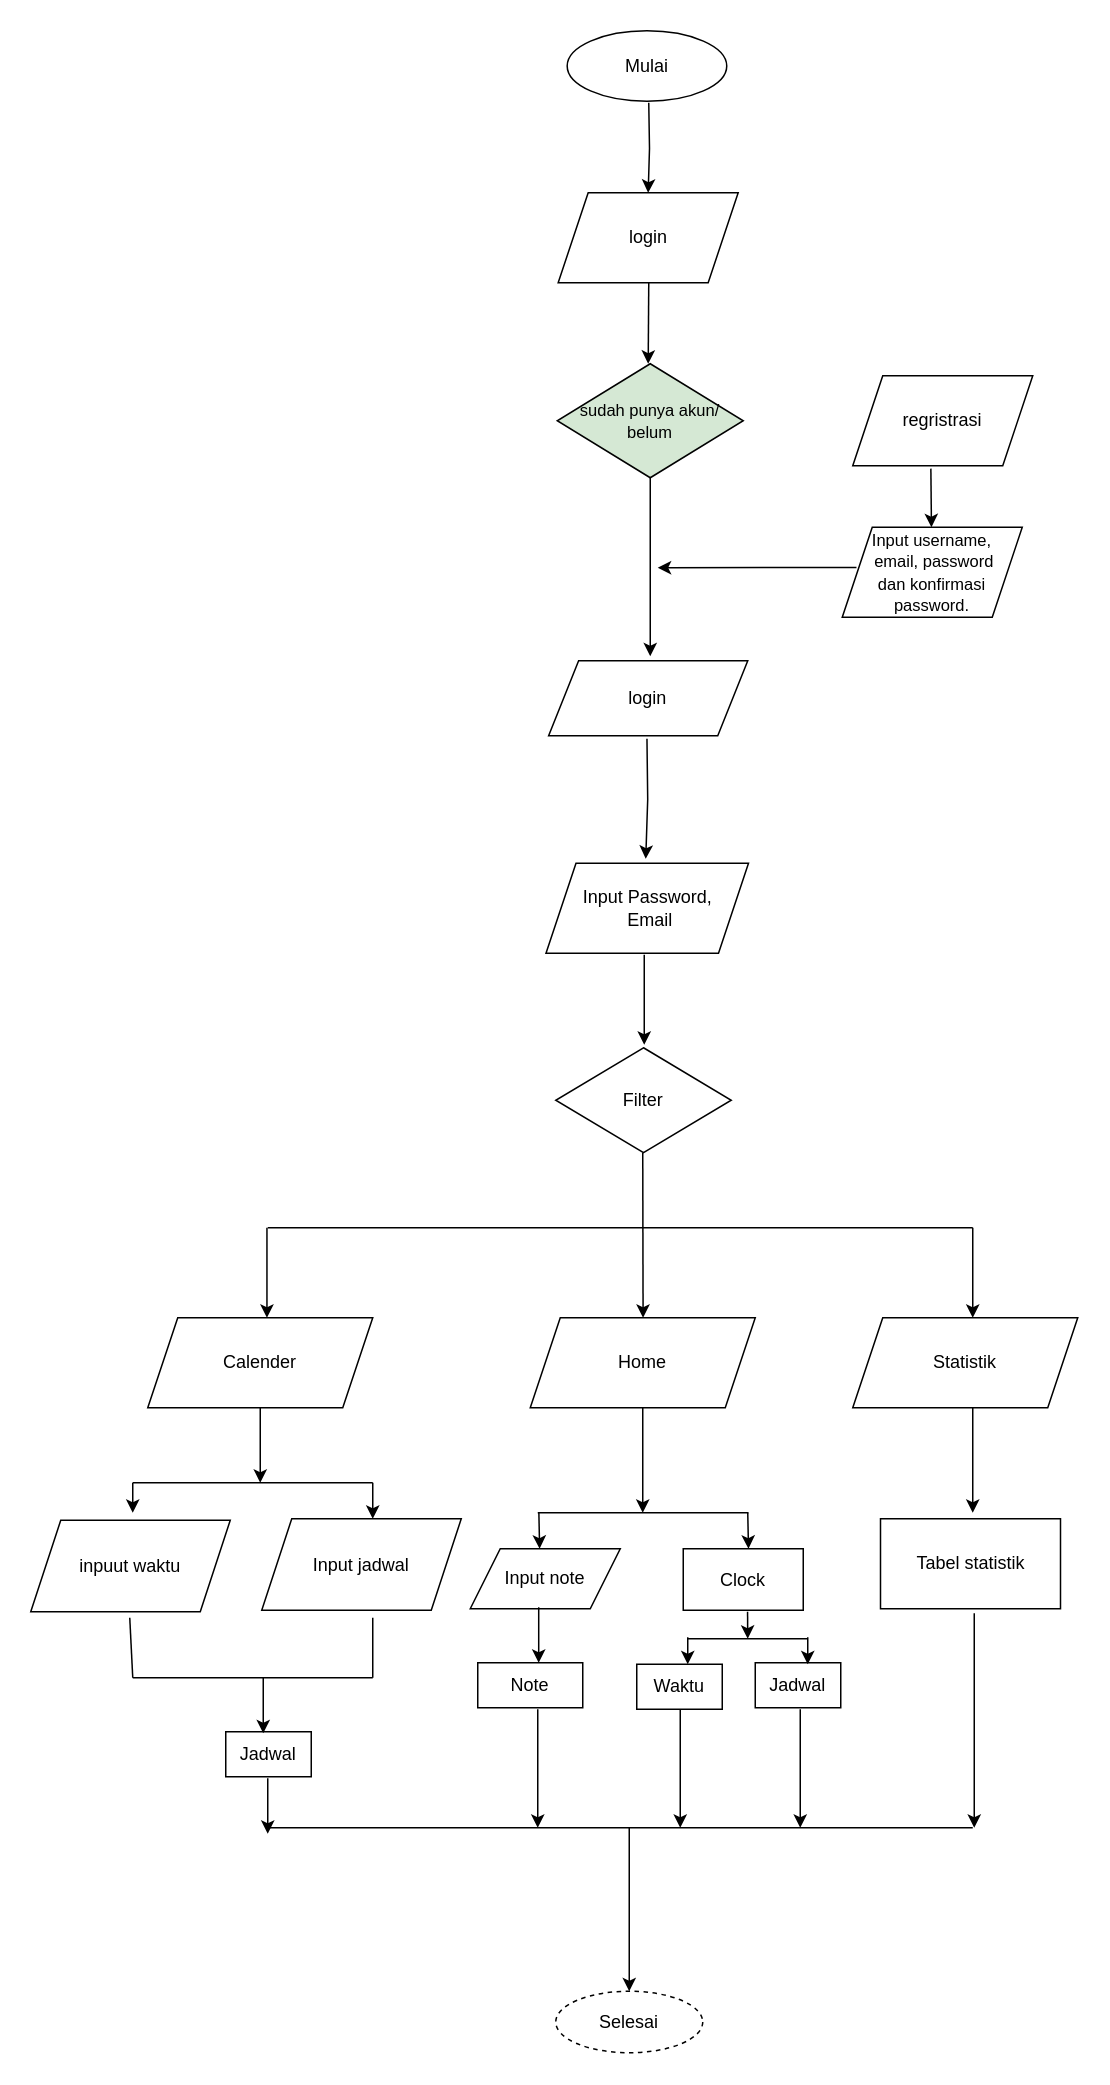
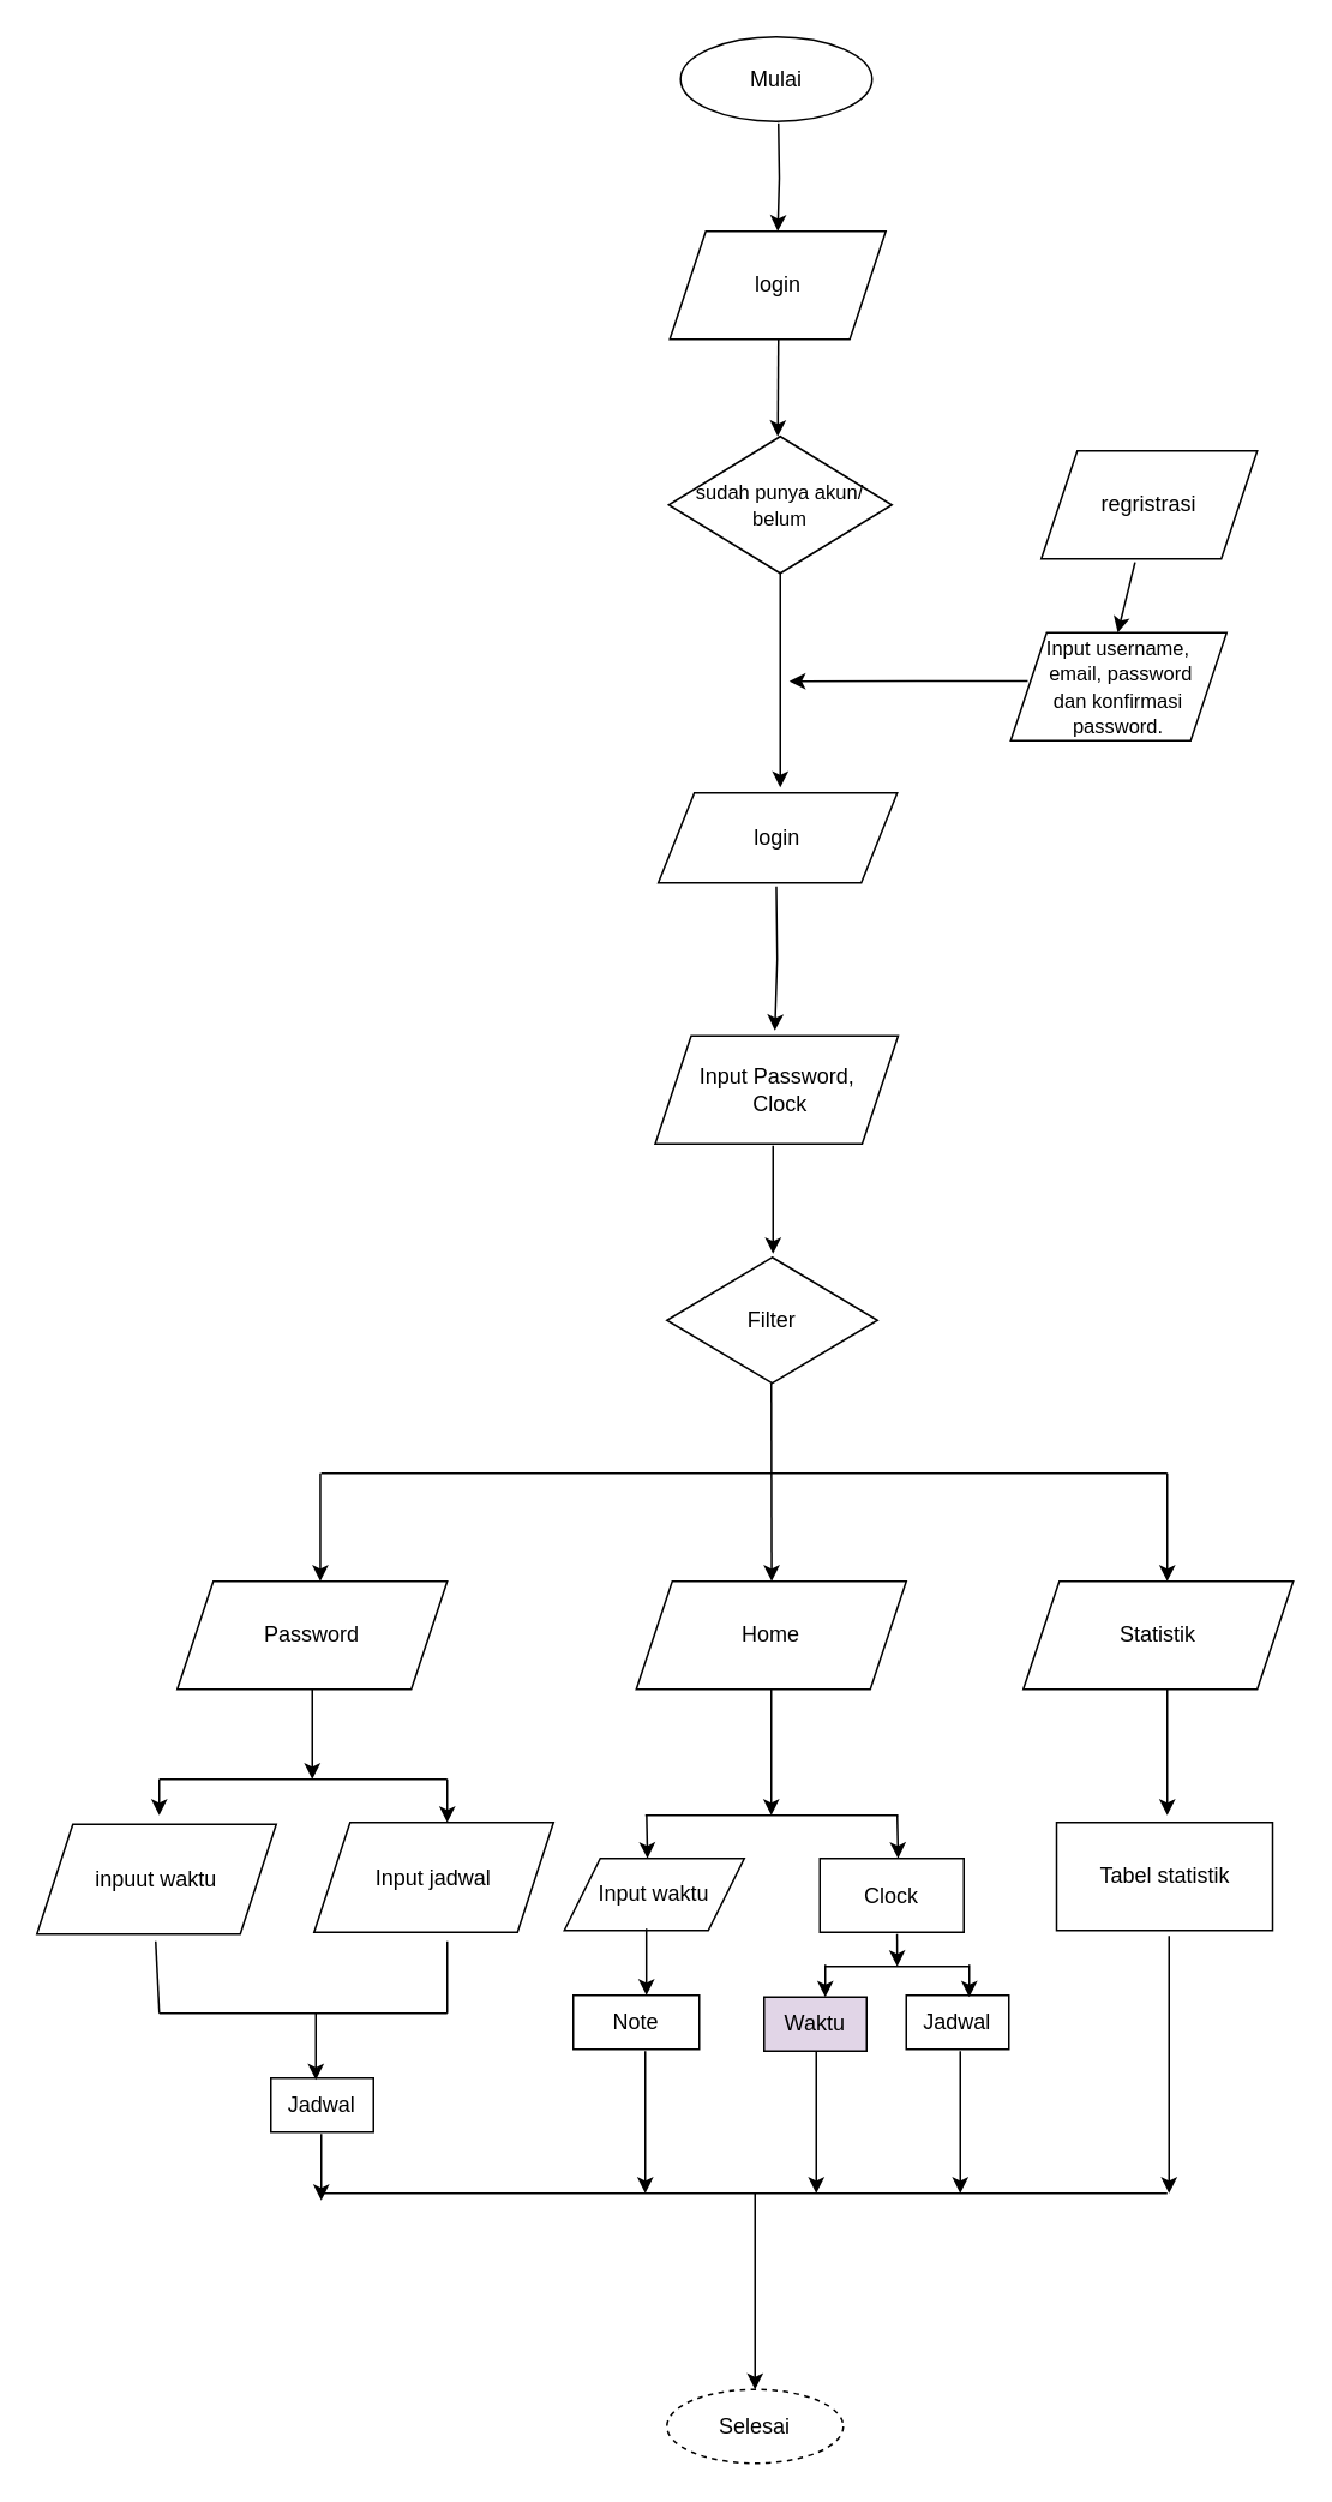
  <mxCell id="0" />
  <mxCell id="1" parent="0" />
  <mxCell id="2" style="edgeStyle=orthogonalEdgeStyle;rounded=0;orthogonalLoop=1;jettySize=auto;html=1;" parent="1" edge="1"><mxGeometry relative="1" as="geometry"><mxPoint x="431.62" y="128" as="targetPoint" /><mxPoint x="432" y="68" as="sourcePoint" /></mxGeometry></mxCell>
  <mxCell id="3" value="Mulai" style="ellipse;whiteSpace=wrap;html=1;" parent="1" vertex="1"><mxGeometry x="377.62" y="20" width="106.38" height="47" as="geometry" /></mxCell>
  <mxCell id="4" value="Input jadwal" style="shape=parallelogram;perimeter=parallelogramPerimeter;whiteSpace=wrap;html=1;fixedSize=1;" parent="1" vertex="1"><mxGeometry x="174" y="1012" width="133" height="61" as="geometry" /></mxCell>
  <mxCell id="5" value="" style="endArrow=none;html=1;rounded=0;" parent="1" edge="1"><mxGeometry width="50" height="50" relative="1" as="geometry"><mxPoint x="358" y="1008" as="sourcePoint" /><mxPoint x="498.5" y="1008" as="targetPoint" /><Array as="points" /></mxGeometry></mxCell>
  <mxCell id="6" value="Selesai" style="ellipse;whiteSpace=wrap;html=1;dashed=1;" parent="1" vertex="1"><mxGeometry x="370" y="1327" width="98" height="41" as="geometry" /></mxCell>
  <mxCell id="7" value="inpuut waktu" style="shape=parallelogram;perimeter=parallelogramPerimeter;whiteSpace=wrap;html=1;fixedSize=1;" parent="1" vertex="1"><mxGeometry x="20" y="1013" width="133" height="61" as="geometry" /></mxCell>
  <mxCell id="8" value="" style="endArrow=none;html=1;rounded=0;" parent="1" edge="1"><mxGeometry width="50" height="50" relative="1" as="geometry"><mxPoint x="88" y="988" as="sourcePoint" /><mxPoint x="248" y="988" as="targetPoint" /><Array as="points" /></mxGeometry></mxCell>
- <mxCell id="9" value="Input note" style="shape=parallelogram;perimeter=parallelogramPerimeter;whiteSpace=wrap;html=1;fixedSize=1;" parent="1" vertex="1"><mxGeometry x="313" y="1032" width="100" height="40" as="geometry" /></mxCell>
+ <mxCell id="9" value="Input waktu" style="shape=parallelogram;perimeter=parallelogramPerimeter;whiteSpace=wrap;html=1;fixedSize=1;" parent="1" vertex="1"><mxGeometry x="313" y="1032" width="100" height="40" as="geometry" /></mxCell>
  <mxCell id="10" value="Clock" style="rounded=0;whiteSpace=wrap;html=1;" parent="1" vertex="1"><mxGeometry x="455" y="1032" width="80" height="41" as="geometry" /></mxCell>
  <mxCell id="11" value="" style="endArrow=none;html=1;rounded=0;" parent="1" edge="1"><mxGeometry width="50" height="50" relative="1" as="geometry"><mxPoint x="88" y="1118" as="sourcePoint" /><mxPoint x="86" y="1078" as="targetPoint" /><Array as="points" /></mxGeometry></mxCell>
- <mxCell id="12" value="Waktu" style="rounded=0;whiteSpace=wrap;html=1;" parent="1" vertex="1"><mxGeometry x="424" y="1109" width="57" height="30" as="geometry" /></mxCell>
+ <mxCell id="12" value="Waktu" style="rounded=0;whiteSpace=wrap;html=1;fillColor=#e1d5e7;" parent="1" vertex="1"><mxGeometry x="424" y="1109" width="57" height="30" as="geometry" /></mxCell>
  <mxCell id="13" value="Jadwal" style="rounded=0;whiteSpace=wrap;html=1;" parent="1" vertex="1"><mxGeometry x="503" y="1108" width="57" height="30" as="geometry" /></mxCell>
  <mxCell id="14" value="Jadwal" style="rounded=0;whiteSpace=wrap;html=1;" parent="1" vertex="1"><mxGeometry x="150" y="1154" width="57" height="30" as="geometry" /></mxCell>
  <mxCell id="15" value="" style="endArrow=none;html=1;rounded=0;" parent="1" edge="1"><mxGeometry width="50" height="50" relative="1" as="geometry"><mxPoint x="178" y="1218" as="sourcePoint" /><mxPoint x="648" y="1218" as="targetPoint" /><Array as="points" /></mxGeometry></mxCell>
  <mxCell id="16" value="Tabel statistik" style="rounded=0;whiteSpace=wrap;html=1;" parent="1" vertex="1"><mxGeometry x="586.5" y="1012" width="120" height="60" as="geometry" /></mxCell>
  <mxCell id="17" value="" style="endArrow=none;html=1;rounded=0;" parent="1" edge="1"><mxGeometry width="50" height="50" relative="1" as="geometry"><mxPoint x="248" y="1118" as="sourcePoint" /><mxPoint x="248" y="1078" as="targetPoint" /><Array as="points" /></mxGeometry></mxCell>
  <mxCell id="18" value="" style="endArrow=none;html=1;rounded=0;" parent="1" edge="1"><mxGeometry width="50" height="50" relative="1" as="geometry"><mxPoint x="88" y="1118" as="sourcePoint" /><mxPoint x="248" y="1118" as="targetPoint" /><Array as="points" /></mxGeometry></mxCell>
  <mxCell id="19" value="Note" style="rounded=0;whiteSpace=wrap;html=1;" parent="1" vertex="1"><mxGeometry x="318" y="1108" width="70" height="30" as="geometry" /></mxCell>
  <mxCell id="20" value="login" style="shape=parallelogram;perimeter=parallelogramPerimeter;whiteSpace=wrap;html=1;fixedSize=1;" parent="1" vertex="1"><mxGeometry x="371.62" y="128" width="120" height="60" as="geometry" /></mxCell>
- <mxCell id="21" value="regristrasi" style="shape=parallelogram;perimeter=parallelogramPerimeter;whiteSpace=wrap;html=1;fixedSize=1;" parent="1" vertex="1"><mxGeometry x="568" y="250" width="120" height="60" as="geometry" /></mxCell>
+ <mxCell id="21" value="regristrasi" style="shape=parallelogram;perimeter=parallelogramPerimeter;whiteSpace=wrap;html=1;fixedSize=1;" parent="1" vertex="1"><mxGeometry x="578" y="250" width="120" height="60" as="geometry" /></mxCell>
  <mxCell id="22" style="edgeStyle=orthogonalEdgeStyle;rounded=0;orthogonalLoop=1;jettySize=auto;html=1;" parent="1" edge="1"><mxGeometry relative="1" as="geometry"><mxPoint x="433" y="437" as="targetPoint" /><mxPoint x="433" y="318" as="sourcePoint" /></mxGeometry></mxCell>
- <mxCell id="23" value="&lt;font style=&quot;font-size: 11px;&quot;&gt;sudah punya akun/ belum&lt;/font&gt;" style="rhombus;whiteSpace=wrap;html=1;fillColor=#d5e8d4;" parent="1" vertex="1"><mxGeometry x="371" y="242" width="124" height="76" as="geometry" /></mxCell>
+ <mxCell id="23" value="&lt;font style=&quot;font-size: 11px;&quot;&gt;sudah punya akun/ belum&lt;/font&gt;" style="rhombus;whiteSpace=wrap;html=1;" parent="1" vertex="1"><mxGeometry x="371" y="242" width="124" height="76" as="geometry" /></mxCell>
  <mxCell id="24" style="rounded=0;orthogonalLoop=1;jettySize=auto;html=1;exitX=0.079;exitY=0.447;exitDx=0;exitDy=0;exitPerimeter=0;" parent="1" source="25" edge="1"><mxGeometry relative="1" as="geometry"><mxPoint x="438" as="targetPoint" y="378" /></mxGeometry></mxCell>
  <mxCell id="25" value="&lt;font style=&quot;font-size: 11px;&quot;&gt;Input username,&lt;br style=&quot;border-color: var(--border-color); background-color: rgb(255, 255, 255);&quot;&gt;&lt;span style=&quot;background-color: rgb(255, 255, 255);&quot;&gt;&amp;nbsp;email, password&lt;/span&gt;&lt;br style=&quot;border-color: var(--border-color); background-color: rgb(255, 255, 255);&quot;&gt;&lt;span style=&quot;background-color: rgb(255, 255, 255);&quot;&gt;dan konfirmasi&lt;/span&gt;&lt;br style=&quot;border-color: var(--border-color); background-color: rgb(255, 255, 255);&quot;&gt;&lt;span style=&quot;background-color: rgb(255, 255, 255);&quot;&gt;password.&lt;/span&gt;&lt;/font&gt;" style="shape=parallelogram;perimeter=parallelogramPerimeter;whiteSpace=wrap;html=1;fixedSize=1;" parent="1" vertex="1"><mxGeometry x="561" y="351" width="120" height="60" as="geometry" /></mxCell>
  <mxCell id="26" style="edgeStyle=orthogonalEdgeStyle;rounded=0;orthogonalLoop=1;jettySize=auto;html=1;" parent="1" edge="1"><mxGeometry relative="1" as="geometry"><mxPoint x="430" y="572" as="targetPoint" /><mxPoint x="430.815" y="492" as="sourcePoint" /></mxGeometry></mxCell>
  <mxCell id="27" value="login" style="shape=parallelogram;perimeter=parallelogramPerimeter;whiteSpace=wrap;html=1;fixedSize=1;" parent="1" vertex="1"><mxGeometry x="365.25" y="440" width="132.75" height="50" as="geometry" /></mxCell>
  <mxCell id="28" style="edgeStyle=orthogonalEdgeStyle;rounded=0;orthogonalLoop=1;jettySize=auto;html=1;" parent="1" edge="1"><mxGeometry relative="1" as="geometry"><mxPoint x="429" y="696" as="targetPoint" /><mxPoint x="429" y="636" as="sourcePoint" /></mxGeometry></mxCell>
- <mxCell id="29" value="Input Password,&lt;br style=&quot;border-color: var(--border-color); background-color: rgb(255, 255, 255);&quot;&gt;&lt;span style=&quot;background-color: rgb(255, 255, 255);&quot;&gt;&amp;nbsp;Email&lt;/span&gt;" style="shape=parallelogram;perimeter=parallelogramPerimeter;whiteSpace=wrap;html=1;fixedSize=1;" parent="1" vertex="1"><mxGeometry x="363.5" y="575" width="135" height="60" as="geometry" /></mxCell>
+ <mxCell id="29" value="Input Password,&lt;br style=&quot;border-color: var(--border-color); background-color: rgb(255, 255, 255);&quot;&gt;&lt;span style=&quot;background-color: rgb(255, 255, 255);&quot;&gt;&amp;nbsp;Clock&lt;/span&gt;" style="shape=parallelogram;perimeter=parallelogramPerimeter;whiteSpace=wrap;html=1;fixedSize=1;" parent="1" vertex="1"><mxGeometry x="363.5" y="575" width="135" height="60" as="geometry" /></mxCell>
  <mxCell id="30" value="Filter" style="rhombus;whiteSpace=wrap;html=1;" parent="1" vertex="1"><mxGeometry x="370" y="698" width="117" height="70" as="geometry" /></mxCell>
  <mxCell id="31" value="" style="endArrow=none;html=1;rounded=0;" parent="1" edge="1"><mxGeometry width="50" height="50" relative="1" as="geometry"><mxPoint x="178" y="818" as="sourcePoint" /><mxPoint x="648" y="818" as="targetPoint" /><Array as="points"><mxPoint x="468" y="818" /></Array></mxGeometry></mxCell>
  <mxCell id="32" value="" style="endArrow=classic;html=1;rounded=0;" parent="1" edge="1"><mxGeometry width="50" height="50" relative="1" as="geometry"><mxPoint x="177.47" y="818" as="sourcePoint" /><mxPoint x="177.47" y="878" as="targetPoint" /></mxGeometry></mxCell>
  <mxCell id="33" value="" style="endArrow=classic;html=1;rounded=0;" parent="1" edge="1"><mxGeometry width="50" height="50" relative="1" as="geometry"><mxPoint x="428" y="768" as="sourcePoint" /><mxPoint x="428.22" y="878" as="targetPoint" /></mxGeometry></mxCell>
  <mxCell id="34" value="" style="endArrow=classic;html=1;rounded=0;" parent="1" edge="1"><mxGeometry width="50" height="50" relative="1" as="geometry"><mxPoint x="648" y="818" as="sourcePoint" /><mxPoint x="648" y="878" as="targetPoint" /></mxGeometry></mxCell>
  <mxCell id="35" style="edgeStyle=orthogonalEdgeStyle;rounded=0;orthogonalLoop=1;jettySize=auto;html=1;" parent="1" source="36" edge="1"><mxGeometry relative="1" as="geometry"><mxPoint x="173" y="988" as="targetPoint" /></mxGeometry></mxCell>
- <mxCell id="36" value="Calender" style="shape=parallelogram;perimeter=parallelogramPerimeter;whiteSpace=wrap;html=1;fixedSize=1;" parent="1" vertex="1"><mxGeometry x="98" y="878" width="150" height="60" as="geometry" /></mxCell>
+ <mxCell id="36" value="Password" style="shape=parallelogram;perimeter=parallelogramPerimeter;whiteSpace=wrap;html=1;fixedSize=1;" parent="1" vertex="1"><mxGeometry x="98" y="878" width="150" height="60" as="geometry" /></mxCell>
  <mxCell id="37" style="edgeStyle=orthogonalEdgeStyle;rounded=0;orthogonalLoop=1;jettySize=auto;html=1;" parent="1" source="38" edge="1"><mxGeometry relative="1" as="geometry"><mxPoint x="428" y="1008" as="targetPoint" /></mxGeometry></mxCell>
  <mxCell id="38" value="Home" style="shape=parallelogram;perimeter=parallelogramPerimeter;whiteSpace=wrap;html=1;fixedSize=1;" parent="1" vertex="1"><mxGeometry x="353" y="878" width="150" height="60" as="geometry" /></mxCell>
  <mxCell id="39" style="edgeStyle=orthogonalEdgeStyle;rounded=0;orthogonalLoop=1;jettySize=auto;html=1;" parent="1" edge="1"><mxGeometry relative="1" as="geometry"><mxPoint x="648" y="1008" as="targetPoint" /><mxPoint x="648" y="938" as="sourcePoint" /></mxGeometry></mxCell>
  <mxCell id="40" value="Statistik" style="shape=parallelogram;perimeter=parallelogramPerimeter;whiteSpace=wrap;html=1;fixedSize=1;" parent="1" vertex="1"><mxGeometry x="568" y="878" width="150" height="60" as="geometry" /></mxCell>
  <mxCell id="41" value="" style="endArrow=classic;html=1;rounded=0;" parent="1" edge="1"><mxGeometry width="50" height="50" relative="1" as="geometry"><mxPoint x="248" y="988" as="sourcePoint" /><mxPoint x="248" y="1012" as="targetPoint" /></mxGeometry></mxCell>
  <mxCell id="42" value="" style="endArrow=classic;html=1;rounded=0;" parent="1" edge="1"><mxGeometry width="50" height="50" relative="1" as="geometry"><mxPoint x="88" y="988" as="sourcePoint" /><mxPoint x="88" y="1008" as="targetPoint" /></mxGeometry></mxCell>
  <mxCell id="43" value="" style="endArrow=classic;html=1;rounded=0;" parent="1" edge="1"><mxGeometry width="50" height="50" relative="1" as="geometry"><mxPoint x="175" y="1118" as="sourcePoint" /><mxPoint x="175" y="1155" as="targetPoint" /></mxGeometry></mxCell>
  <mxCell id="44" value="" style="endArrow=classic;html=1;rounded=0;" parent="1" edge="1"><mxGeometry width="50" height="50" relative="1" as="geometry"><mxPoint x="498" y="1008" as="sourcePoint" /><mxPoint x="498.5" y="1032" as="targetPoint" /></mxGeometry></mxCell>
  <mxCell id="45" value="" style="endArrow=classic;html=1;rounded=0;" parent="1" edge="1"><mxGeometry width="50" height="50" relative="1" as="geometry"><mxPoint x="358.75" y="1008" as="sourcePoint" /><mxPoint x="359.25" y="1032" as="targetPoint" /></mxGeometry></mxCell>
  <mxCell id="46" value="" style="endArrow=classic;html=1;rounded=0;entryX=0.489;entryY=0.079;entryDx=0;entryDy=0;entryPerimeter=0;" edge="1" parent="1"><mxGeometry width="50" height="50" relative="1" as="geometry"><mxPoint x="432" y="188" as="sourcePoint" /><mxPoint x="431.636" y="242.004" as="targetPoint" /></mxGeometry></mxCell>
  <mxCell id="47" value="" style="endArrow=classic;html=1;rounded=0;entryX=0.489;entryY=0.079;entryDx=0;entryDy=0;entryPerimeter=0;exitX=0.434;exitY=1.032;exitDx=0;exitDy=0;exitPerimeter=0;" edge="1" parent="1" source="21"><mxGeometry width="50" height="50" relative="1" as="geometry"><mxPoint x="620" y="308" as="sourcePoint" /><mxPoint x="620.476" y="351.004" as="targetPoint" /></mxGeometry></mxCell>
  <mxCell id="48" style="rounded=0;orthogonalLoop=1;jettySize=auto;html=1;entryX=0.5;entryY=0;entryDx=0;entryDy=0;" edge="1" parent="1" target="6"><mxGeometry relative="1" as="geometry"><mxPoint x="423.29" y="1288" as="targetPoint" /><mxPoint x="419" y="1218" as="sourcePoint" /></mxGeometry></mxCell>
  <mxCell id="49" style="rounded=0;orthogonalLoop=1;jettySize=auto;html=1;" edge="1" parent="1"><mxGeometry relative="1" as="geometry"><mxPoint x="649" y="1218" as="targetPoint" /><mxPoint x="649.02" y="1075" as="sourcePoint" /></mxGeometry></mxCell>
  <mxCell id="50" value="" style="endArrow=classic;html=1;rounded=0;" edge="1" parent="1"><mxGeometry width="50" height="50" relative="1" as="geometry"><mxPoint x="358.64" y="1071" as="sourcePoint" /><mxPoint x="358.64" y="1108" as="targetPoint" /></mxGeometry></mxCell>
  <mxCell id="51" value="" style="endArrow=classic;html=1;rounded=0;" edge="1" parent="1"><mxGeometry width="50" height="50" relative="1" as="geometry"><mxPoint x="358" y="1139" as="sourcePoint" /><mxPoint x="358" y="1218" as="targetPoint" /></mxGeometry></mxCell>
  <mxCell id="52" value="" style="endArrow=classic;html=1;rounded=0;" edge="1" parent="1"><mxGeometry width="50" height="50" relative="1" as="geometry"><mxPoint x="453" y="1139" as="sourcePoint" /><mxPoint x="453" y="1218" as="targetPoint" /></mxGeometry></mxCell>
  <mxCell id="53" value="" style="endArrow=classic;html=1;rounded=0;" edge="1" parent="1"><mxGeometry width="50" height="50" relative="1" as="geometry"><mxPoint x="533" y="1139" as="sourcePoint" /><mxPoint x="533" y="1218" as="targetPoint" /></mxGeometry></mxCell>
  <mxCell id="54" value="" style="endArrow=classic;html=1;rounded=0;" edge="1" parent="1"><mxGeometry width="50" height="50" relative="1" as="geometry"><mxPoint x="178" y="1185" as="sourcePoint" /><mxPoint x="178" y="1222" as="targetPoint" /></mxGeometry></mxCell>
  <mxCell id="55" style="edgeStyle=orthogonalEdgeStyle;rounded=0;orthogonalLoop=1;jettySize=auto;html=1;exitX=0.536;exitY=1.024;exitDx=0;exitDy=0;exitPerimeter=0;" edge="1" parent="1" source="10"><mxGeometry relative="1" as="geometry"><mxPoint x="498" y="1092" as="targetPoint" /><mxPoint x="498" y="1078" as="sourcePoint" /></mxGeometry></mxCell>
  <mxCell id="56" value="" style="endArrow=none;html=1;rounded=0;" edge="1" parent="1"><mxGeometry width="50" height="50" relative="1" as="geometry"><mxPoint x="458" y="1092" as="sourcePoint" /><mxPoint x="538" y="1092" as="targetPoint" /></mxGeometry></mxCell>
  <mxCell id="57" style="edgeStyle=orthogonalEdgeStyle;rounded=0;orthogonalLoop=1;jettySize=auto;html=1;exitX=0.536;exitY=1.024;exitDx=0;exitDy=0;exitPerimeter=0;" edge="1" parent="1"><mxGeometry relative="1" as="geometry"><mxPoint x="538" y="1109" as="targetPoint" /><mxPoint x="538" y="1091" as="sourcePoint" /></mxGeometry></mxCell>
  <mxCell id="58" style="edgeStyle=orthogonalEdgeStyle;rounded=0;orthogonalLoop=1;jettySize=auto;html=1;exitX=0.536;exitY=1.024;exitDx=0;exitDy=0;exitPerimeter=0;" edge="1" parent="1"><mxGeometry relative="1" as="geometry"><mxPoint x="458" y="1109" as="targetPoint" /><mxPoint x="458" y="1091" as="sourcePoint" /></mxGeometry></mxCell>
